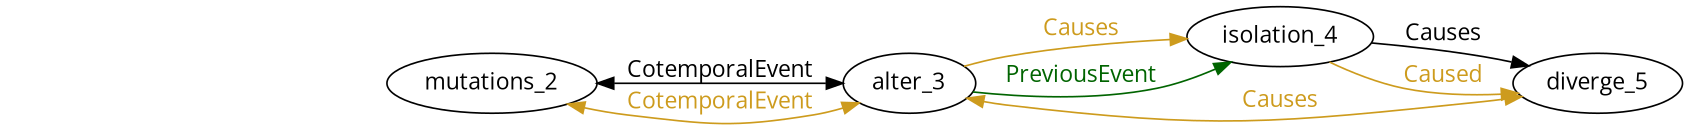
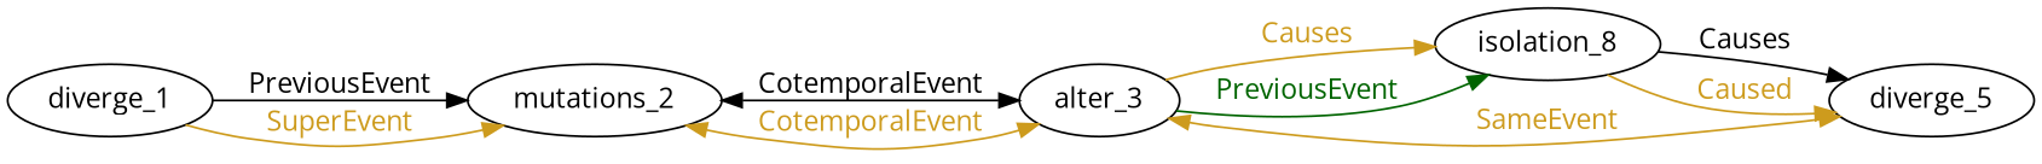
  digraph {
    fontname="Open Sans"
    rankdir=LR
    node [fontname="Open Sans"]
    edge [color=goldenrod3 fontcolor=goldenrod3 fontname="Open Sans"]
+   n1 [label=diverge_1]
    n2 [label=mutations_2]
    n3 [label=alter_3]
-   n4 [label=isolation_4]
+   n4 [label=isolation_8]
    n5 [label=diverge_5]
+   n1 -> n2 [color=Black fontcolor=black label=PreviousEvent]
+   n1 -> n2 [label=SuperEvent]
    n2 -> n3 [color=Black dir=both fontcolor=black label=CotemporalEvent]
    n2 -> n3 [dir=both label=CotemporalEvent]
    n3 -> n4 [label=Causes]
    n3 -> n4 [color=darkgreen fontcolor=darkgreen label=PreviousEvent]
-   n3 -> n5 [dir=both label=Causes]
+   n3 -> n5 [dir=both label=SameEvent]
    n4 -> n5 [color=Black fontcolor=black label=Causes]
    n4 -> n5 [label=Caused]
  }
